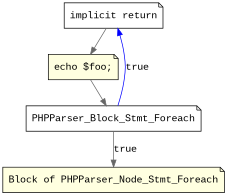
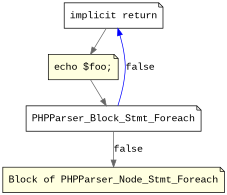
  digraph {
    fontname="Liberation Mono"
    node [fillcolor=white fontname="Liberation Mono" shape=note style=filled]
    edge [color=gray40 fontname="Liberation Mono"]
    n1 [label="implicit return"]
    n2 [fillcolor=lightyellow label="echo $foo;"]
    n3 [label=PHPParser_Block_Stmt_Foreach]
    n4 [fillcolor=lightyellow label="Block of PHPParser_Node_Stmt_Foreach"]
    n1 -> n2
    n2 -> n3
-   n3 -> n1 [color=blue label=true]
-   n3 -> n4 [label=true]
+   n3 -> n1 [color=blue label=false]
+   n3 -> n4 [label=false]
  }
